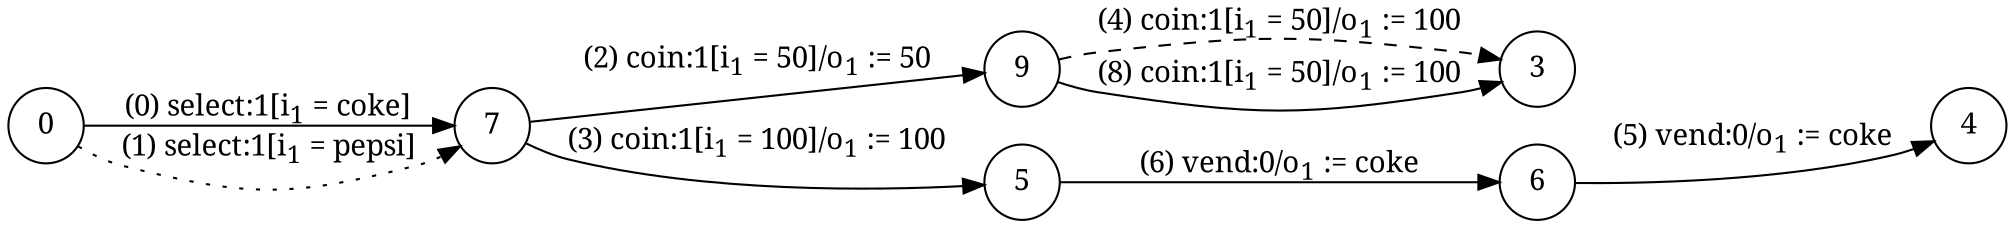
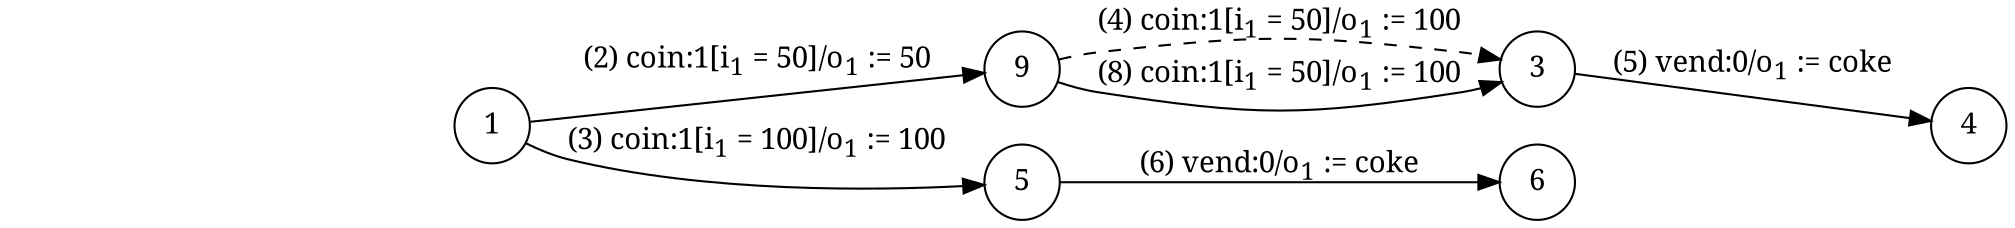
  digraph {
    fontname="Noto Serif"
    rankdir=LR
    node [color=black fillcolor=white fontname="Noto Serif" shape=circle style=filled]
    edge [fontname="Noto Serif" style=solid]
-   0
-   1 [label=7]
+   1
    n3 [label=9]
    5
    3
    6
    4
-   0 -> 1 [label=<(0) select:1&#91;i<sub>1</sub> = coke&#93;>]
-   0 -> 1 [label=<(1) select:1&#91;i<sub>1</sub> = pepsi&#93;> style=dotted]
    1 -> n3 [label=<(2) coin:1&#91;i<sub>1</sub> = 50&#93;/o<sub>1</sub> := 50>]
    1 -> 5 [label=<(3) coin:1&#91;i<sub>1</sub> = 100&#93;/o<sub>1</sub> := 100>]
    n3 -> 3 [label=<(4) coin:1&#91;i<sub>1</sub> = 50&#93;/o<sub>1</sub> := 100> style=dashed]
    n3 -> 3 [label=<(8) coin:1&#91;i<sub>1</sub> = 50&#93;/o<sub>1</sub> := 100>]
    5 -> 6 [label=<(6) vend:0/o<sub>1</sub> := coke>]
-   6 -> 4 [label=<(5) vend:0/o<sub>1</sub> := coke>]
+   3 -> 4 [label=<(5) vend:0/o<sub>1</sub> := coke>]
  }
